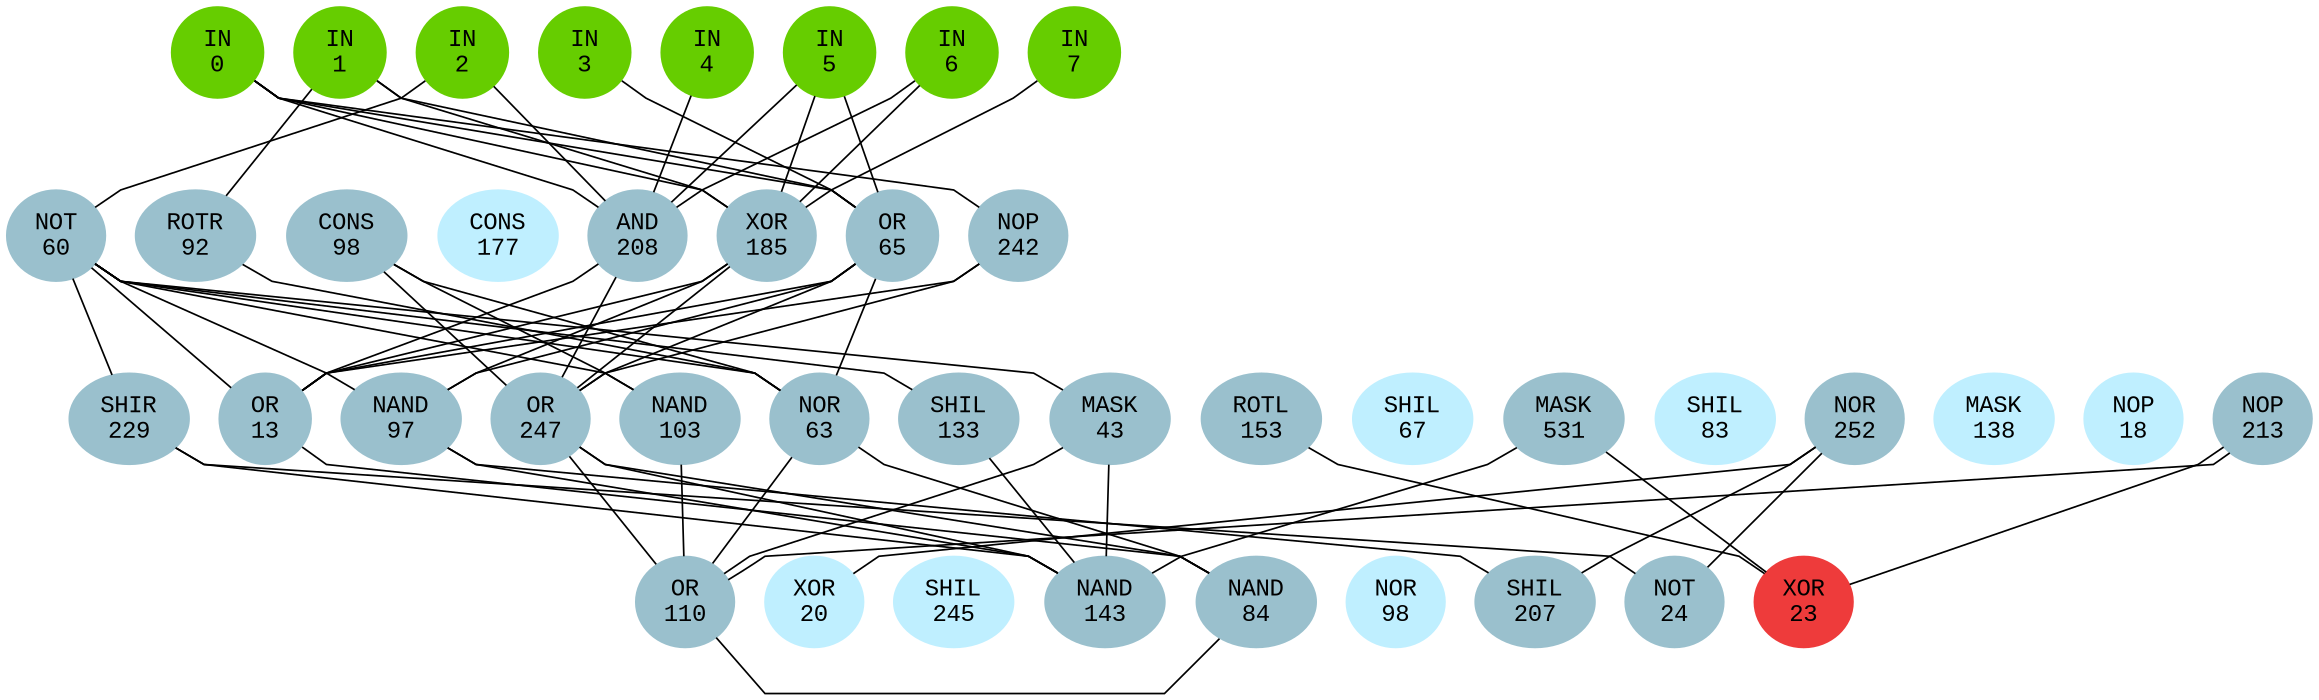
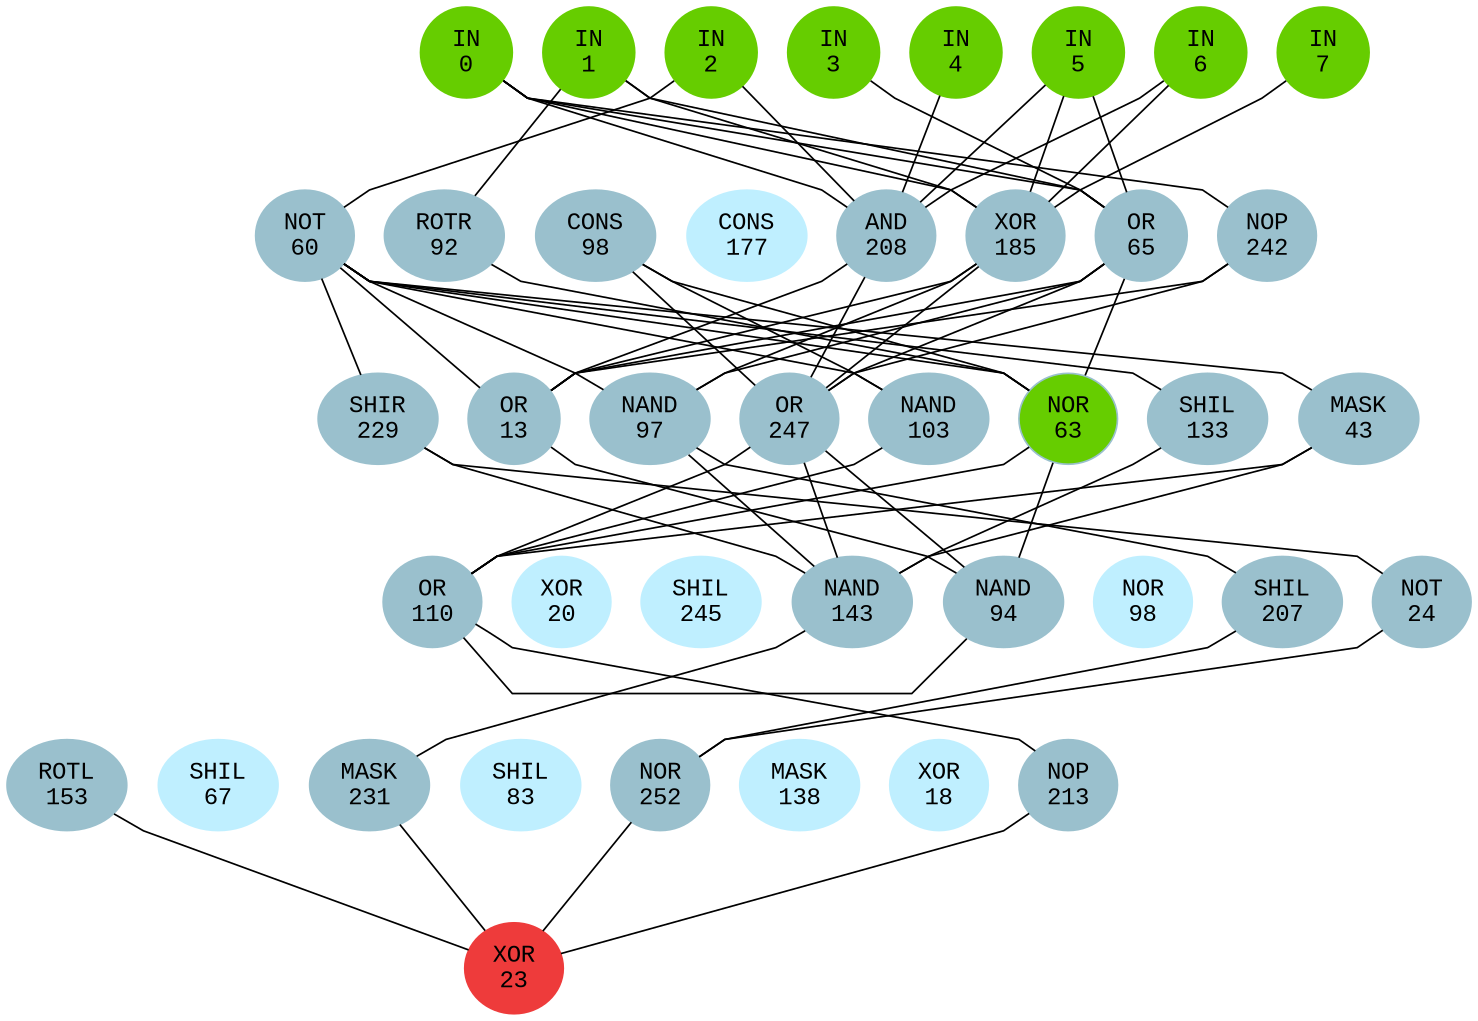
  graph {
    fontname="Liberation Mono"
    ordering=out
    rankdir=BT
    ranksep=0.75
    splines=polyline
    node [color=lightblue3 fontname="Liberation Mono" style=filled]
    edge [fontname="Liberation Mono" style=solid]
    n1 [color=chartreuse3 label="IN\n0"]
    n2 [color=chartreuse3 label="IN\n1"]
    n3 [color=chartreuse3 label="IN\n2"]
    n4 [color=chartreuse3 label="IN\n3"]
    n5 [color=chartreuse3 label="IN\n4"]
    n6 [color=chartreuse3 label="IN\n5"]
    n7 [color=chartreuse3 label="IN\n6"]
    n8 [color=chartreuse3 label="IN\n7"]
    n9 [label="NOT\n60"]
    n10 [label="ROTR\n92"]
    n11 [label="CONS\n98"]
    n12 [color=lightblue1 label="CONS\n177"]
    n13 [label="AND\n208"]
    n14 [label="XOR\n185"]
    n15 [label="OR\n65"]
    n16 [label="NOP\n242"]
    n17 [label="SHIR\n229"]
    n18 [label="OR\n13"]
    n19 [label="NAND\n97"]
    n20 [label="OR\n247"]
    n21 [label="NAND\n103"]
-   n22 [label="NOR\n63"]
+   n22 [label="NOR\n63" fillcolor=chartreuse3]
    n23 [label="SHIL\n133"]
    n24 [label="MASK\n43"]
    n25 [label="OR\n110"]
    n26 [color=lightblue1 label="XOR\n20"]
    n27 [color=lightblue1 label="SHIL\n245"]
    n28 [label="NAND\n143"]
-   n29 [label="NAND\n84"]
+   n29 [label="NAND\n94"]
    n30 [color=lightblue1 label="NOR\n98"]
    n31 [label="SHIL\n207"]
    n32 [label="NOT\n24"]
    n33 [label="ROTL\n153"]
    n34 [color=lightblue1 label="SHIL\n67"]
-   n35 [label="MASK\n531"]
+   n35 [label="MASK\n231"]
    n36 [color=lightblue1 label="SHIL\n83"]
    n37 [label="NOR\n252"]
    n38 [color=lightblue1 label="MASK\n138"]
-   n39 [color=lightblue1 label="NOP\n18"]
+   n39 [color=lightblue1 label="XOR\n18"]
    n40 [label="NOP\n213"]
    n41 [color=brown2 label="XOR\n23"]
    subgraph sub_1 {
      rank=same
      n1
      n2
      n3
      n4
      n5
      n6
      n7
      n8
    }
    subgraph sub_2 {
      rank=same
      n9
      n10
      n11
      n12
      n13
      n14
      n15
      n16
    }
    subgraph sub_3 {
      rank=same
      n17
      n18
      n19
      n20
      n21
      n22
      n23
      n24
    }
    subgraph sub_4 {
      rank=same
      n25
      n26
      n27
      n28
      n29
      n30
      n31
      n32
    }
    subgraph sub_5 {
      rank=same
      n33
      n34
      n35
      n36
      n37
      n38
      n39
      n40
    }
    subgraph sub_6 {
      rank=same
      n41
    }
    n1 -- n2 [style=invis]
    n2 -- n3 [style=invis]
    n3 -- n4 [style=invis]
    n4 -- n5 [style=invis]
    n5 -- n6 [style=invis]
    n6 -- n7 [style=invis]
    n7 -- n8 [style=invis]
    n9 -- n1 [style=invis]
    n9 -- n3
    n9 -- n10 [style=invis]
    n10 -- n2
    n10 -- n11 [style=invis]
    n11 -- n12 [style=invis]
    n12 -- n13 [style=invis]
    n13 -- n1
    n13 -- n3
    n13 -- n5
    n13 -- n6
    n13 -- n7
    n13 -- n14 [style=invis]
    n14 -- n1
    n14 -- n2
    n14 -- n6
    n14 -- n7
    n14 -- n8
    n14 -- n15 [style=invis]
    n15 -- n1
    n15 -- n2
    n15 -- n4
    n15 -- n6
    n15 -- n16 [style=invis]
    n16 -- n1
    n17 -- n9
    n17 -- n18 [style=invis]
    n18 -- n9
    n18 -- n13
    n18 -- n14
    n18 -- n15
    n18 -- n16
    n18 -- n19 [style=invis]
    n19 -- n9
    n19 -- n14
    n19 -- n15
    n19 -- n20 [style=invis]
    n20 -- n11
    n20 -- n13
    n20 -- n14
    n20 -- n15
    n20 -- n16
    n20 -- n21 [style=invis]
    n21 -- n9
    n21 -- n11
    n21 -- n22 [style=invis]
    n22 -- n9
    n22 -- n10
    n22 -- n11
    n22 -- n15
    n22 -- n23 [style=invis]
    n23 -- n9
    n23 -- n24 [style=invis]
    n24 -- n9
    n25 -- n20
    n25 -- n21
    n25 -- n22
    n25 -- n24
    n25 -- n26 [style=invis]
    n25 -- n29
    n26 -- n27 [style=invis]
    n27 -- n28 [style=invis]
    n28 -- n17
    n28 -- n19
    n28 -- n20
    n28 -- n23
    n28 -- n24
    n28 -- n29 [style=invis]
    n29 -- n18
    n29 -- n20
    n29 -- n22
    n29 -- n30 [style=invis]
    n30 -- n31 [style=invis]
    n31 -- n19
    n31 -- n32 [style=invis]
    n32 -- n17
    n33 -- n25 [style=invis]
    n33 -- n34 [style=invis]
    n34 -- n35 [style=invis]
    n35 -- n28
    n35 -- n36 [style=invis]
    n36 -- n37 [style=invis]
    n37 -- n31
    n37 -- n32
    n37 -- n38 [style=invis]
    n38 -- n25 [style=invis]
    n38 -- n39 [style=invis]
    n39 -- n25 [style=invis]
    n39 -- n40 [style=invis]
    n40 -- n25 [style=invis]
    n40 -- n25
    n41 -- n33
    n41 -- n35
-   n26 -- n37
+   n41 -- n37
    n41 -- n40
    n41 -- n41 [style=invis]
  }
